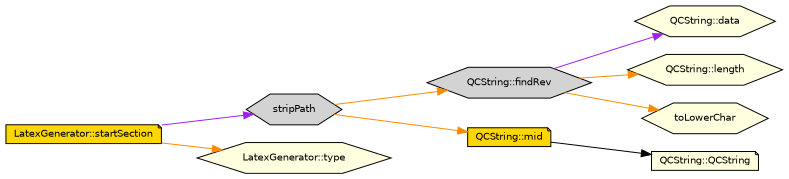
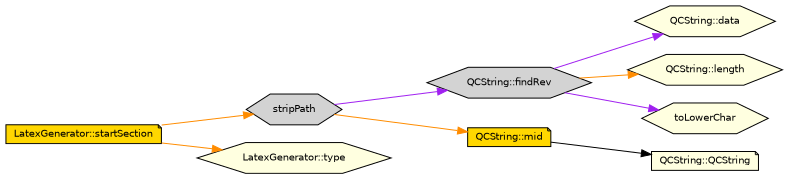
  digraph {
    rankdir=LR
    node [color=black fillcolor=lightyellow fontname=Helvetica fontsize=10 shape=hexagon style=filled]
    edge [color=purple fontname=Helvetica fontsize=10 labelfontname=Helvetica labelfontsize=10 style=solid]
    n1 [fillcolor=gold fontcolor=black height=0.2 label="LatexGenerator::startSection" shape=note width=0.4]
    n2 [fillcolor=lightgrey height=0.2 label=stripPath width=0.4]
    n3 [height=0.2 label="LatexGenerator::type" width=0.4]
    n4 [fillcolor=lightgrey height=0.2 label="QCString::findRev" width=0.4]
    n5 [fillcolor=gold height=0.2 label="QCString::mid" shape=note width=0.4]
    n6 [height=0.2 label="QCString::data" width=0.4]
    n7 [height=0.2 label="QCString::length" width=0.4]
    n8 [height=0.2 label=toLowerChar width=0.4]
    n9 [height=0.2 label="QCString::QCString" shape=note width=0.4]
-   n1 -> n2
+   n1 -> n2 [color=darkorange]
    n1 -> n3 [color=darkorange]
-   n2 -> n4 [color=darkorange]
+   n2 -> n4
    n2 -> n5 [color=darkorange]
    n4 -> n6
    n4 -> n7 [color=darkorange]
-   n4 -> n8 [color=darkorange]
+   n4 -> n8
    n5 -> n9 [color=black]
  }
